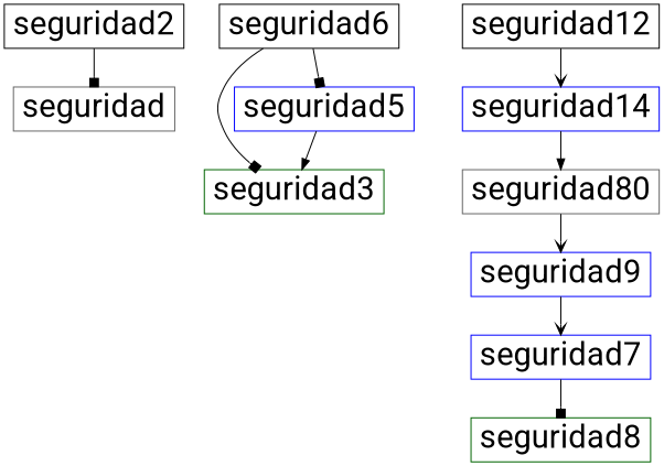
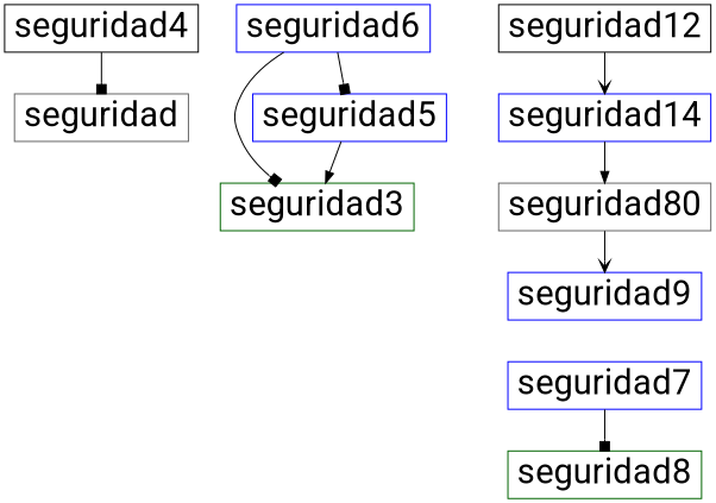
  digraph {
    fontname=Roboto
    ordering=out
    rankdir=TB
    node [color=blue fontname=Roboto fontsize=30 shape=box]
    edge [arrowhead=box fontname=Roboto]
    n1 [color=gray40 label=seguridad]
-   n2 [color=black label=seguridad2]
+   n2 [color=black label=seguridad4]
    n3 [color=darkgreen label=seguridad3]
    n4 [color=gray40 label=seguridad80]
    n5 [label=seguridad9]
    n6 [label=seguridad7]
    n7 [label=seguridad14]
    n8 [color=black label=seguridad12]
    n9 [label=seguridad5]
-   n10 [color=black label=seguridad6]
+   n10 [label=seguridad6]
    n11 [color=darkgreen label=seguridad8]
    n2 -> n1
    n4 -> n5 [arrowhead=vee]
-   n5 -> n6 [arrowhead=vee]
    n6 -> n11
    n7 -> n4 [arrowhead=normal]
    n8 -> n7 [arrowhead=vee]
    n9 -> n3 [arrowhead=normal]
    n10 -> n3
    n10 -> n9
  }
